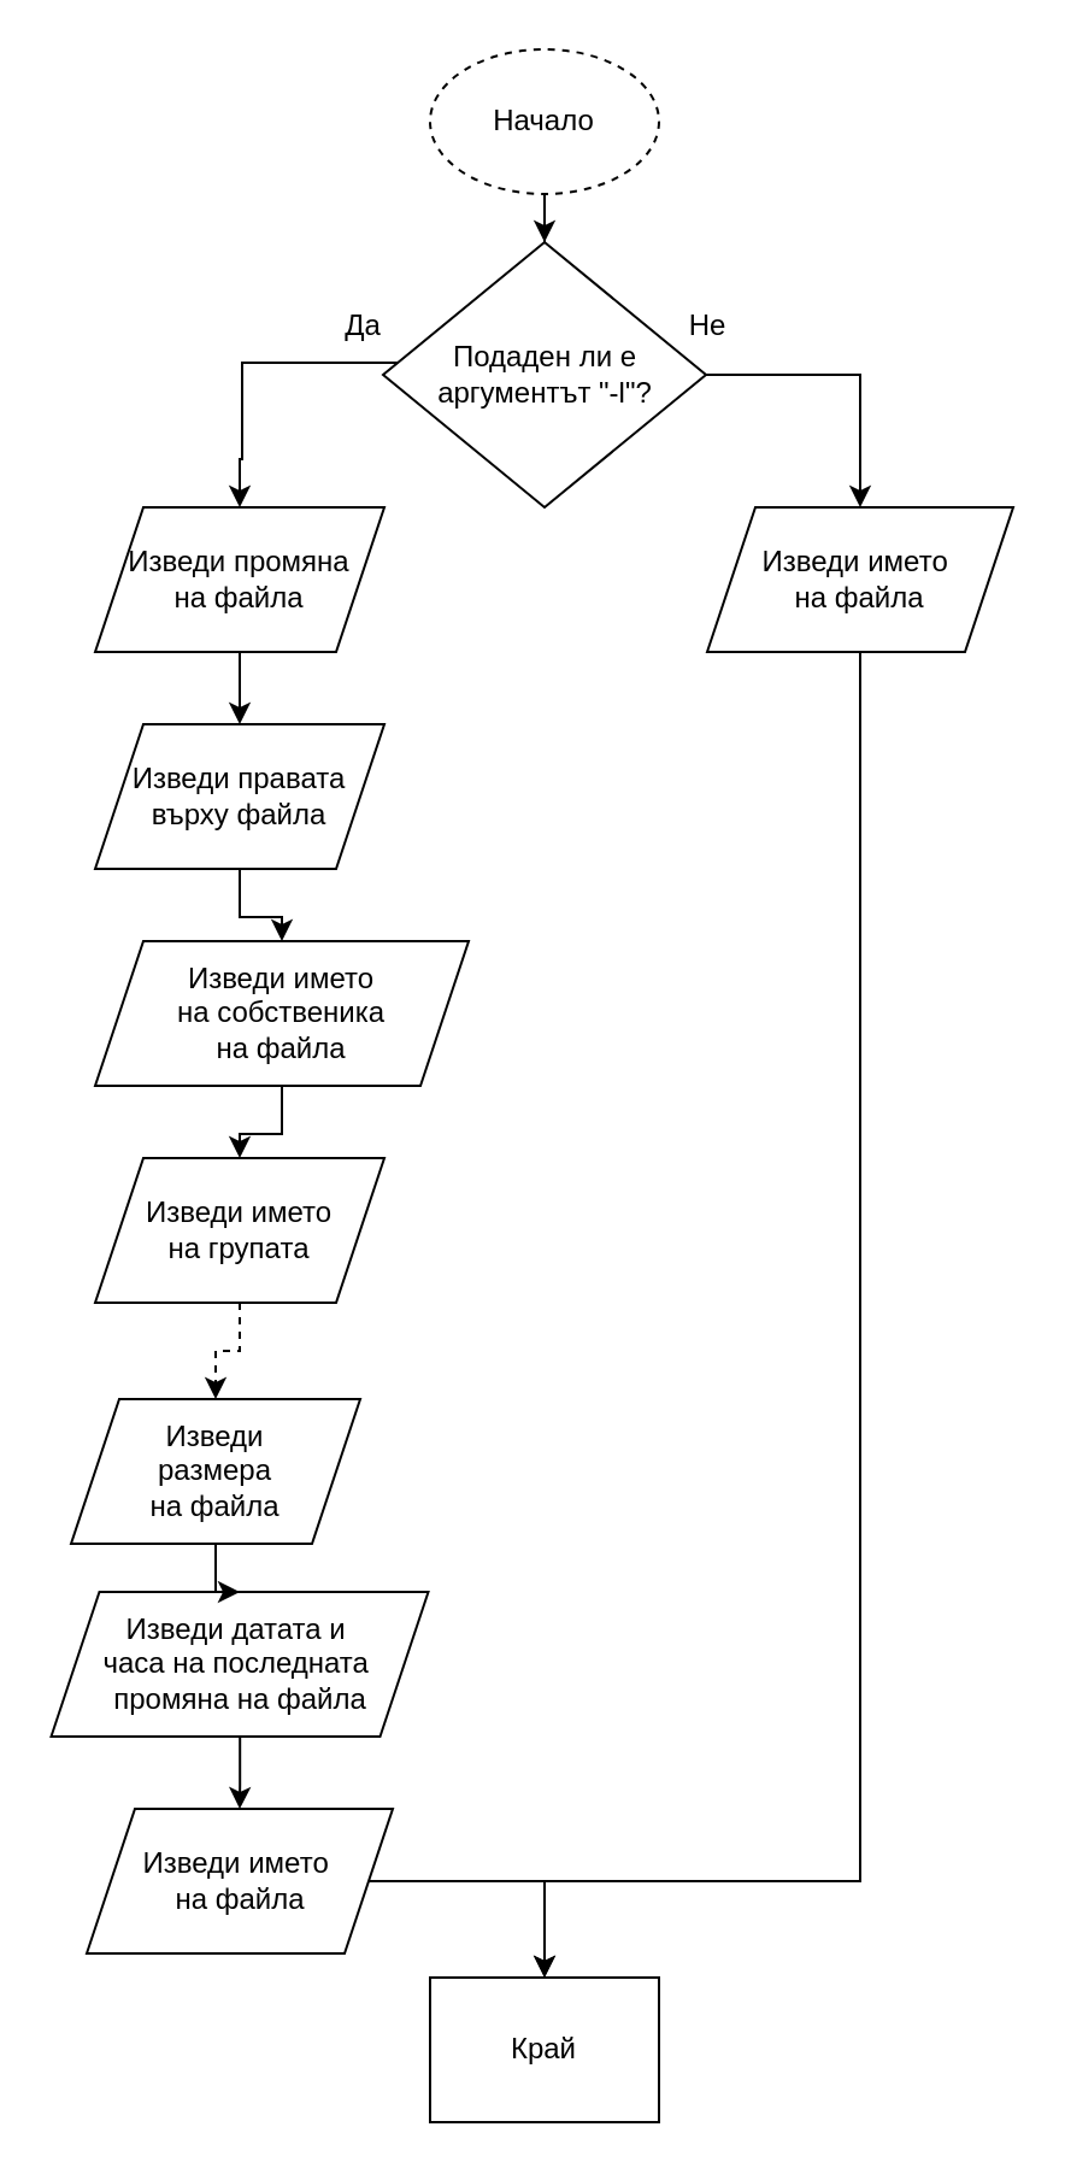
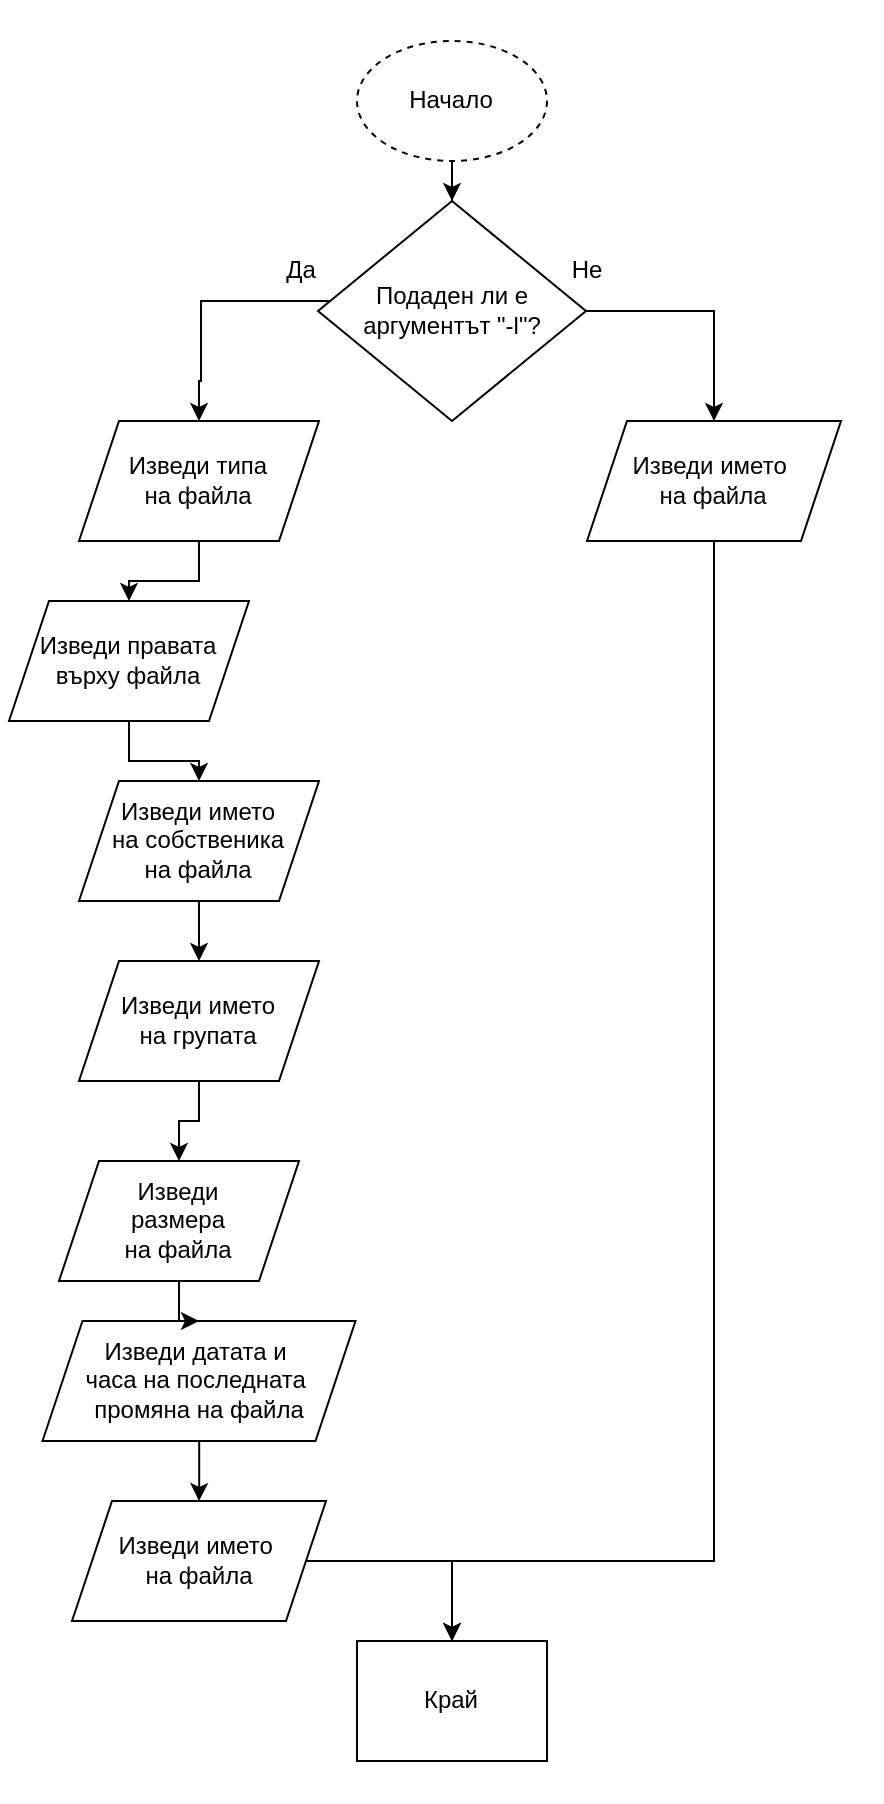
  <mxCell id="0" />
  <mxCell id="1" parent="0" />
  <mxCell id="2" style="edgeStyle=orthogonalEdgeStyle;rounded=0;orthogonalLoop=1;jettySize=auto;html=1;" edge="1" parent="1" source="3" target="6"><mxGeometry relative="1" as="geometry" /></mxCell>
  <mxCell id="3" value="Начало" style="ellipse;whiteSpace=wrap;html=1;fillColor=none;dashed=1;" vertex="1" parent="1"><mxGeometry x="178" y="20" width="95" height="60" as="geometry" /></mxCell>
  <mxCell id="4" style="edgeStyle=orthogonalEdgeStyle;rounded=0;orthogonalLoop=1;jettySize=auto;html=1;entryX=0.5;entryY=0;entryDx=0;entryDy=0;" edge="1" parent="1" source="6" target="8"><mxGeometry relative="1" as="geometry" /></mxCell>
  <mxCell id="5" style="edgeStyle=orthogonalEdgeStyle;rounded=0;orthogonalLoop=1;jettySize=auto;html=1;entryX=0.5;entryY=0;entryDx=0;entryDy=0;" edge="1" parent="1" source="6" target="10"><mxGeometry relative="1" as="geometry"><Array as="points"><mxPoint x="100" y="150" /><mxPoint x="100" y="190" /></Array></mxGeometry></mxCell>
  <mxCell id="6" value="Подаден ли е аргументът &quot;-l&quot;?" style="rhombus;whiteSpace=wrap;html=1;fillColor=none;" vertex="1" parent="1"><mxGeometry x="158.5" y="100" width="134" height="110" as="geometry" /></mxCell>
  <mxCell id="7" style="edgeStyle=orthogonalEdgeStyle;rounded=0;orthogonalLoop=1;jettySize=auto;html=1;entryX=0.5;entryY=0;entryDx=0;entryDy=0;exitX=0.5;exitY=1;exitDx=0;exitDy=0;" edge="1" parent="1" source="8" target="23"><mxGeometry relative="1" as="geometry"><Array as="points"><mxPoint x="356" y="780" /><mxPoint x="226" y="780" /></Array></mxGeometry></mxCell>
  <mxCell id="8" value="Изведи името&amp;nbsp;&lt;div&gt;на файла&lt;/div&gt;" style="shape=parallelogram;perimeter=parallelogramPerimeter;whiteSpace=wrap;html=1;fixedSize=1;fillColor=none;" vertex="1" parent="1"><mxGeometry x="293" y="210" width="127" height="60" as="geometry" /></mxCell>
  <mxCell id="9" style="edgeStyle=orthogonalEdgeStyle;rounded=0;orthogonalLoop=1;jettySize=auto;html=1;entryX=0.5;entryY=0;entryDx=0;entryDy=0;" edge="1" parent="1" source="10" target="12"><mxGeometry relative="1" as="geometry" /></mxCell>
- <mxCell id="10" value="Изведи промяна&lt;div&gt;на файла&lt;/div&gt;" style="shape=parallelogram;perimeter=parallelogramPerimeter;whiteSpace=wrap;html=1;fixedSize=1;fillColor=none;" vertex="1" parent="1"><mxGeometry x="39" y="210" width="120" height="60" as="geometry" /></mxCell>
+ <mxCell id="10" value="Изведи типа&lt;div&gt;на файла&lt;/div&gt;" style="shape=parallelogram;perimeter=parallelogramPerimeter;whiteSpace=wrap;html=1;fixedSize=1;fillColor=none;" vertex="1" parent="1"><mxGeometry x="39" y="210" width="120" height="60" as="geometry" /></mxCell>
  <mxCell id="11" style="edgeStyle=orthogonalEdgeStyle;rounded=0;orthogonalLoop=1;jettySize=auto;html=1;entryX=0.5;entryY=0;entryDx=0;entryDy=0;" edge="1" parent="1" source="12" target="14"><mxGeometry relative="1" as="geometry" /></mxCell>
- <mxCell id="12" value="Изведи правата върху файла" style="shape=parallelogram;perimeter=parallelogramPerimeter;whiteSpace=wrap;html=1;fixedSize=1;fillColor=none;" vertex="1" parent="1"><mxGeometry x="39" y="300" width="120" height="60" as="geometry" /></mxCell>
+ <mxCell id="12" value="Изведи правата върху файла" style="shape=parallelogram;perimeter=parallelogramPerimeter;whiteSpace=wrap;html=1;fixedSize=1;fillColor=none;" vertex="1" parent="1"><mxGeometry x="4" y="300" width="120" height="60" as="geometry" /></mxCell>
  <mxCell id="13" style="edgeStyle=orthogonalEdgeStyle;rounded=0;orthogonalLoop=1;jettySize=auto;html=1;entryX=0.5;entryY=0;entryDx=0;entryDy=0;" edge="1" parent="1" source="14" target="16"><mxGeometry relative="1" as="geometry" /></mxCell>
- <mxCell id="14" value="Изведи името&lt;div&gt;на собственика&lt;/div&gt;&lt;div&gt;на файла&lt;/div&gt;" style="shape=parallelogram;perimeter=parallelogramPerimeter;whiteSpace=wrap;html=1;fixedSize=1;fillColor=none;" vertex="1" parent="1"><mxGeometry x="39" y="390" width="155" height="60" as="geometry" /></mxCell>
- <mxCell id="15" style="edgeStyle=orthogonalEdgeStyle;rounded=0;orthogonalLoop=1;jettySize=auto;html=1;dashed=1;" edge="1" parent="1" source="16" target="18"><mxGeometry relative="1" as="geometry" /></mxCell>
+ <mxCell id="14" value="Изведи името&lt;div&gt;на собственика&lt;/div&gt;&lt;div&gt;на файла&lt;/div&gt;" style="shape=parallelogram;perimeter=parallelogramPerimeter;whiteSpace=wrap;html=1;fixedSize=1;fillColor=none;" vertex="1" parent="1"><mxGeometry x="39" y="390" width="120" height="60" as="geometry" /></mxCell>
+ <mxCell id="15" style="edgeStyle=orthogonalEdgeStyle;rounded=0;orthogonalLoop=1;jettySize=auto;html=1;" edge="1" parent="1" source="16" target="18"><mxGeometry relative="1" as="geometry" /></mxCell>
  <mxCell id="16" value="Изведи името&lt;div&gt;на групата&lt;/div&gt;" style="shape=parallelogram;perimeter=parallelogramPerimeter;whiteSpace=wrap;html=1;fixedSize=1;fillColor=none;" vertex="1" parent="1"><mxGeometry x="39" y="480" width="120" height="60" as="geometry" /></mxCell>
  <mxCell id="17" style="edgeStyle=orthogonalEdgeStyle;rounded=0;orthogonalLoop=1;jettySize=auto;html=1;entryX=0.5;entryY=0;entryDx=0;entryDy=0;" edge="1" parent="1" source="18" target="20"><mxGeometry relative="1" as="geometry" /></mxCell>
  <mxCell id="18" value="Изведи&lt;div&gt;размера&lt;div&gt;на файла&lt;/div&gt;&lt;/div&gt;" style="shape=parallelogram;perimeter=parallelogramPerimeter;whiteSpace=wrap;html=1;fixedSize=1;fillColor=none;" vertex="1" parent="1"><mxGeometry x="29" y="580" width="120" height="60" as="geometry" /></mxCell>
  <mxCell id="19" style="edgeStyle=orthogonalEdgeStyle;rounded=0;orthogonalLoop=1;jettySize=auto;html=1;" edge="1" parent="1" source="20" target="22"><mxGeometry relative="1" as="geometry" /></mxCell>
  <mxCell id="20" value="Изведи датата и&amp;nbsp;&lt;div&gt;часа на последната&amp;nbsp;&lt;/div&gt;&lt;div&gt;промяна на файла&lt;/div&gt;" style="shape=parallelogram;perimeter=parallelogramPerimeter;whiteSpace=wrap;html=1;fixedSize=1;fillColor=none;" vertex="1" parent="1"><mxGeometry x="20.75" y="660" width="156.5" height="60" as="geometry" /></mxCell>
  <mxCell id="21" style="edgeStyle=orthogonalEdgeStyle;rounded=0;orthogonalLoop=1;jettySize=auto;html=1;entryX=0.5;entryY=0;entryDx=0;entryDy=0;" edge="1" parent="1" source="22" target="23"><mxGeometry relative="1" as="geometry" /></mxCell>
  <mxCell id="22" value="Изведи името&amp;nbsp;&lt;div&gt;на файла&lt;/div&gt;" style="shape=parallelogram;perimeter=parallelogramPerimeter;whiteSpace=wrap;html=1;fixedSize=1;fillColor=none;" vertex="1" parent="1"><mxGeometry x="35.5" y="750" width="127" height="60" as="geometry" /></mxCell>
  <mxCell id="23" value="Край" style="whiteSpace=wrap;html=1;fillColor=none;rounded=0;" vertex="1" parent="1"><mxGeometry x="178" y="820" width="95" height="60" as="geometry" /></mxCell>
  <mxCell id="24" value="Не" style="text;html=1;align=center;verticalAlign=middle;resizable=0;points=[];autosize=1;strokeColor=none;fillColor=none;" vertex="1" parent="1"><mxGeometry x="273" y="120" width="40" height="30" as="geometry" /></mxCell>
  <mxCell id="25" value="Да" style="text;html=1;align=center;verticalAlign=middle;resizable=0;points=[];autosize=1;strokeColor=none;fillColor=none;" vertex="1" parent="1"><mxGeometry x="130" y="120" width="40" height="30" as="geometry" /></mxCell>
